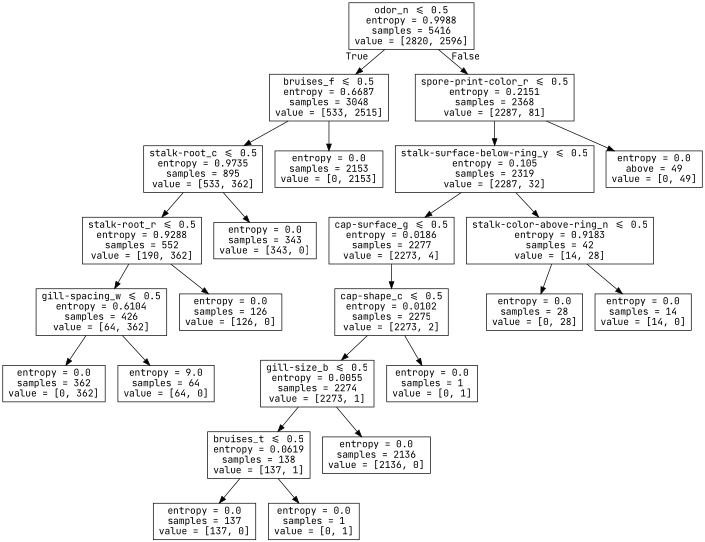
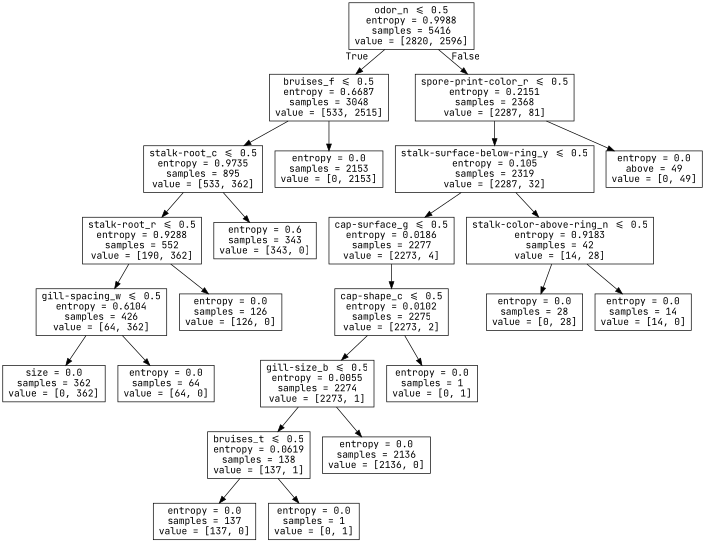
  digraph {
    fontname="JetBrains Mono"
    node [fontname="JetBrains Mono" shape=box]
    edge [fontname="JetBrains Mono"]
    n1 [label="odor_n <= 0.5\nentropy = 0.9988\nsamples = 5416\nvalue = [2820, 2596]"]
    n2 [label="bruises_f <= 0.5\nentropy = 0.6687\nsamples = 3048\nvalue = [533, 2515]"]
    n3 [label="spore-print-color_r <= 0.5\nentropy = 0.2151\nsamples = 2368\nvalue = [2287, 81]"]
    n4 [label="stalk-root_c <= 0.5\nentropy = 0.9735\nsamples = 895\nvalue = [533, 362]"]
    n5 [label="entropy = 0.0\nsamples = 2153\nvalue = [0, 2153]"]
    n6 [label="stalk-surface-below-ring_y <= 0.5\nentropy = 0.105\nsamples = 2319\nvalue = [2287, 32]"]
    n7 [label="entropy = 0.0\nabove = 49\nvalue = [0, 49]"]
    n8 [label="stalk-root_r <= 0.5\nentropy = 0.9288\nsamples = 552\nvalue = [190, 362]"]
-   n9 [label="entropy = 0.0\nsamples = 343\nvalue = [343, 0]"]
+   n9 [label="entropy = 0.6\nsamples = 343\nvalue = [343, 0]"]
    n10 [label="gill-spacing_w <= 0.5\nentropy = 0.6104\nsamples = 426\nvalue = [64, 362]"]
    n11 [label="entropy = 0.0\nsamples = 126\nvalue = [126, 0]"]
-   n12 [label="entropy = 0.0\nsamples = 362\nvalue = [0, 362]"]
-   n13 [label="entropy = 9.0\nsamples = 64\nvalue = [64, 0]"]
+   n12 [label="size = 0.0\nsamples = 362\nvalue = [0, 362]"]
+   n13 [label="entropy = 0.0\nsamples = 64\nvalue = [64, 0]"]
    n14 [label="cap-surface_g <= 0.5\nentropy = 0.0186\nsamples = 2277\nvalue = [2273, 4]"]
    n15 [label="stalk-color-above-ring_n <= 0.5\nentropy = 0.9183\nsamples = 42\nvalue = [14, 28]"]
    n16 [label="cap-shape_c <= 0.5\nentropy = 0.0102\nsamples = 2275\nvalue = [2273, 2]"]
    n17 [label="entropy = 0.0\nsamples = 28\nvalue = [0, 28]"]
    n18 [label="entropy = 0.0\nsamples = 14\nvalue = [14, 0]"]
    n19 [label="gill-size_b <= 0.5\nentropy = 0.0055\nsamples = 2274\nvalue = [2273, 1]"]
    n20 [label="entropy = 0.0\nsamples = 1\nvalue = [0, 1]"]
    n21 [label="bruises_t <= 0.5\nentropy = 0.0619\nsamples = 138\nvalue = [137, 1]"]
    n22 [label="entropy = 0.0\nsamples = 2136\nvalue = [2136, 0]"]
    n23 [label="entropy = 0.0\nsamples = 137\nvalue = [137, 0]"]
    n24 [label="entropy = 0.0\nsamples = 1\nvalue = [0, 1]"]
    n1 -> n2 [headlabel=True labelangle=45 labeldistance=2.5]
    n1 -> n3 [headlabel=False labelangle=-45 labeldistance=2.5]
    n2 -> n4
    n2 -> n5
    n3 -> n6
    n3 -> n7
    n4 -> n8
    n4 -> n9
    n6 -> n14
    n6 -> n15
    n8 -> n10
    n8 -> n11
    n10 -> n12
    n10 -> n13
    n14 -> n16
    n15 -> n17
    n15 -> n18
    n16 -> n19
    n16 -> n20
    n19 -> n21
    n19 -> n22
    n21 -> n23
    n21 -> n24
  }
